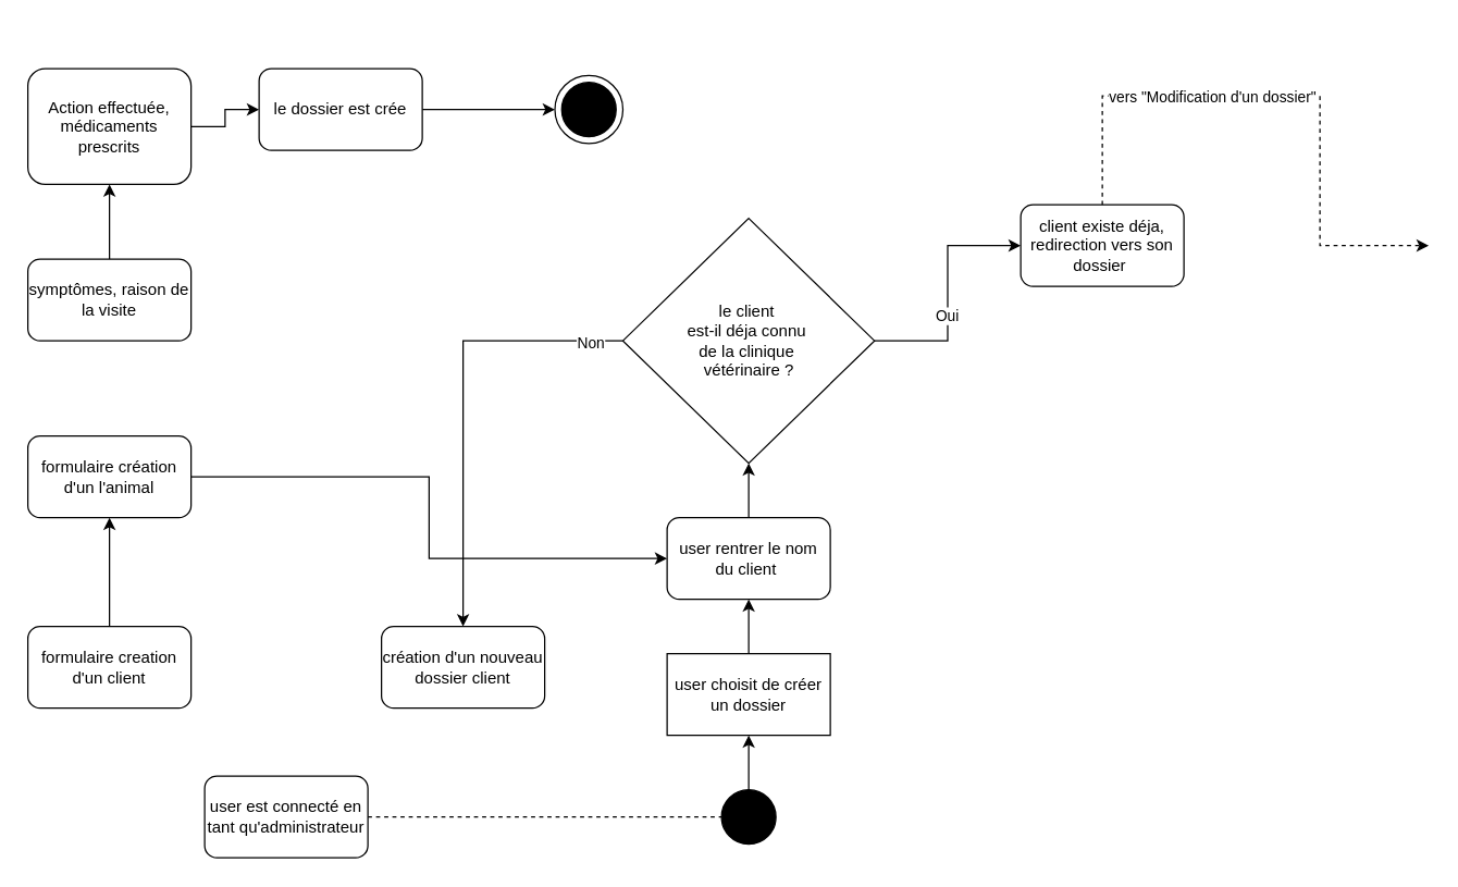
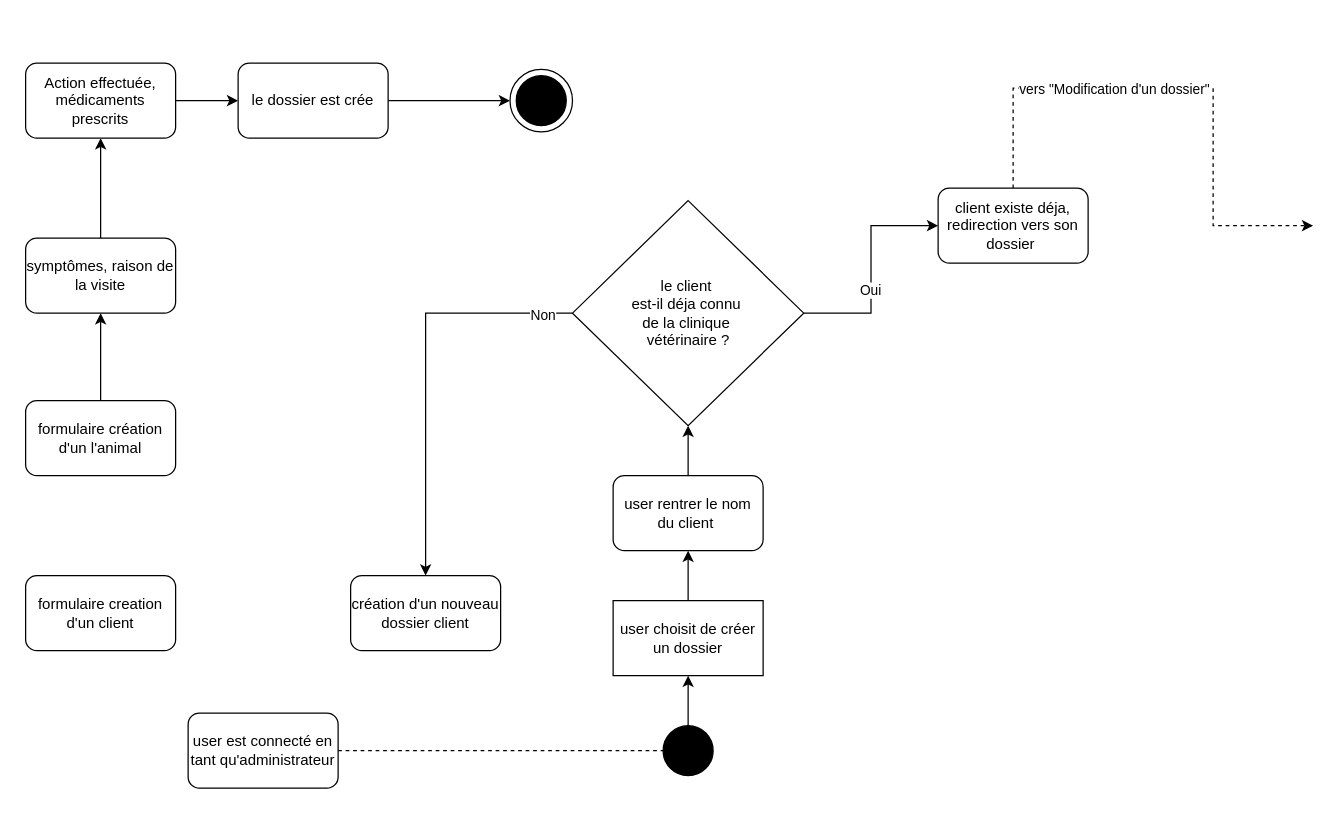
  <mxCell id="0" />
  <mxCell id="1" parent="0" />
  <mxCell id="2" style="edgeStyle=orthogonalEdgeStyle;rounded=0;orthogonalLoop=1;jettySize=auto;html=1;dashed=1;endArrow=none;endFill=0;" parent="1" source="3" edge="1"><mxGeometry relative="1" as="geometry"><mxPoint x="530" y="600" as="targetPoint" /></mxGeometry></mxCell>
  <mxCell id="3" value="user est connecté en tant qu'administrateur" style="rounded=1;whiteSpace=wrap;html=1;" parent="1" vertex="1"><mxGeometry x="150" y="570" width="120" height="60" as="geometry" /></mxCell>
  <mxCell id="4" style="edgeStyle=orthogonalEdgeStyle;rounded=0;orthogonalLoop=1;jettySize=auto;html=1;endArrow=classic;endFill=1;" parent="1" source="5" target="7" edge="1"><mxGeometry relative="1" as="geometry"><mxPoint x="550" y="450" as="targetPoint" /></mxGeometry></mxCell>
  <mxCell id="5" value="" style="ellipse;html=1;verticalLabelPosition=bottom;labelBackgroundColor=#ffffff;verticalAlign=top;fillColor=#000000" parent="1" vertex="1"><mxGeometry x="530" y="580" width="40" height="40" as="geometry" /></mxCell>
  <mxCell id="6" style="edgeStyle=orthogonalEdgeStyle;rounded=0;orthogonalLoop=1;jettySize=auto;html=1;endArrow=classic;endFill=1;entryX=0.5;entryY=1;entryDx=0;entryDy=0;" parent="1" source="7" target="9" edge="1"><mxGeometry relative="1" as="geometry"><mxPoint x="550" y="370" as="targetPoint" /></mxGeometry></mxCell>
  <mxCell id="7" value="user choisit de créer un dossier" style="whiteSpace=wrap;html=1;rounded=0;" parent="1" vertex="1"><mxGeometry x="490" y="480" width="120" height="60" as="geometry" /></mxCell>
  <mxCell id="8" style="edgeStyle=orthogonalEdgeStyle;rounded=0;orthogonalLoop=1;jettySize=auto;html=1;endArrow=classic;endFill=1;" parent="1" source="9" target="14" edge="1"><mxGeometry relative="1" as="geometry"><mxPoint x="579" y="280" as="targetPoint" /></mxGeometry></mxCell>
  <mxCell id="9" value="user rentrer le nom du client&amp;nbsp;" style="rounded=1;whiteSpace=wrap;html=1;" parent="1" vertex="1"><mxGeometry x="490" y="380" width="120" height="60" as="geometry" /></mxCell>
  <mxCell id="10" style="edgeStyle=orthogonalEdgeStyle;rounded=0;orthogonalLoop=1;jettySize=auto;html=1;endArrow=classic;endFill=1;" parent="1" source="14" target="17" edge="1"><mxGeometry relative="1" as="geometry"><mxPoint x="800" y="250" as="targetPoint" /></mxGeometry></mxCell>
  <mxCell id="11" value="Oui" style="edgeLabel;html=1;align=center;verticalAlign=middle;resizable=0;points=[];" parent="10" vertex="1" connectable="0"><mxGeometry x="-0.193" y="1" relative="1" as="geometry"><mxPoint as="offset" /></mxGeometry></mxCell>
  <mxCell id="12" style="edgeStyle=orthogonalEdgeStyle;rounded=0;orthogonalLoop=1;jettySize=auto;html=1;endArrow=classic;endFill=1;" parent="1" source="14" target="18" edge="1"><mxGeometry relative="1" as="geometry"><mxPoint x="310" y="250" as="targetPoint" /></mxGeometry></mxCell>
  <mxCell id="13" value="Non" style="edgeLabel;html=1;align=center;verticalAlign=middle;resizable=0;points=[];" parent="12" vertex="1" connectable="0"><mxGeometry x="-0.275" y="-1" relative="1" as="geometry"><mxPoint x="94" as="offset" /></mxGeometry></mxCell>
  <mxCell id="14" value="le client&amp;nbsp;&lt;br&gt;est-il déja connu&amp;nbsp;&lt;br&gt;de la clinique&amp;nbsp;&lt;br&gt;vétérinaire ?" style="rhombus;whiteSpace=wrap;html=1;" parent="1" vertex="1"><mxGeometry x="457.5" y="160" width="185" height="180" as="geometry" /></mxCell>
  <mxCell id="15" style="edgeStyle=orthogonalEdgeStyle;rounded=0;orthogonalLoop=1;jettySize=auto;html=1;endArrow=classic;endFill=1;dashed=1;" parent="1" source="17" edge="1"><mxGeometry relative="1" as="geometry"><mxPoint x="1050" y="180" as="targetPoint" /><Array as="points"><mxPoint x="960" y="70" /><mxPoint x="970" y="70" /><mxPoint x="970" y="20" /></Array></mxGeometry></mxCell>
  <mxCell id="16" value="vers &quot;Modification d'un dossier&quot;" style="edgeLabel;html=1;align=center;verticalAlign=middle;resizable=0;points=[];" parent="15" vertex="1" connectable="0"><mxGeometry x="0.162" relative="1" as="geometry"><mxPoint x="-80" y="-10" as="offset" /></mxGeometry></mxCell>
  <mxCell id="17" value="client existe déja, redirection vers son dossier&amp;nbsp;" style="rounded=1;whiteSpace=wrap;html=1;" parent="1" vertex="1"><mxGeometry x="750" y="150" width="120" height="60" as="geometry" /></mxCell>
  <mxCell id="18" value="création d'un nouveau dossier client" style="rounded=1;whiteSpace=wrap;html=1;" parent="1" vertex="1"><mxGeometry x="280" y="460" width="120" height="60" as="geometry" /></mxCell>
- <mxCell id="19" style="edgeStyle=orthogonalEdgeStyle;rounded=0;orthogonalLoop=1;jettySize=auto;html=1;endArrow=classic;endFill=1;" parent="1" source="20" target="22" edge="1"><mxGeometry relative="1" as="geometry"><mxPoint x="360" y="100" as="targetPoint" /></mxGeometry></mxCell>
  <mxCell id="20" value="formulaire creation d'un client" style="rounded=1;whiteSpace=wrap;html=1;" parent="1" vertex="1"><mxGeometry x="20" y="460" width="120" height="60" as="geometry" /></mxCell>
- <mxCell id="21" style="edgeStyle=orthogonalEdgeStyle;rounded=0;orthogonalLoop=1;jettySize=auto;html=1;endArrow=classic;endFill=1;" parent="1" source="22" target="9" edge="1"><mxGeometry relative="1" as="geometry"><mxPoint x="90" y="20" as="targetPoint" /></mxGeometry></mxCell>
+ <mxCell id="21" style="edgeStyle=orthogonalEdgeStyle;rounded=0;orthogonalLoop=1;jettySize=auto;html=1;endArrow=classic;endFill=1;" parent="1" source="22" target="24" edge="1"><mxGeometry relative="1" as="geometry"><mxPoint x="90" y="20" as="targetPoint" /></mxGeometry></mxCell>
  <mxCell id="22" value="formulaire création d'un l'animal" style="rounded=1;whiteSpace=wrap;html=1;" parent="1" vertex="1"><mxGeometry x="20" y="320" width="120" height="60" as="geometry" /></mxCell>
  <mxCell id="23" style="edgeStyle=orthogonalEdgeStyle;rounded=0;orthogonalLoop=1;jettySize=auto;html=1;endArrow=classic;endFill=1;entryX=0.5;entryY=1;entryDx=0;entryDy=0;" parent="1" source="24" target="26" edge="1"><mxGeometry relative="1" as="geometry"><mxPoint x="90" y="-80" as="targetPoint" /></mxGeometry></mxCell>
  <mxCell id="24" value="symptômes, raison de la visite" style="rounded=1;whiteSpace=wrap;html=1;" parent="1" vertex="1"><mxGeometry x="20" y="190" width="120" height="60" as="geometry" /></mxCell>
  <mxCell id="25" style="edgeStyle=orthogonalEdgeStyle;rounded=0;orthogonalLoop=1;jettySize=auto;html=1;endArrow=classic;endFill=1;entryX=0;entryY=0.5;entryDx=0;entryDy=0;" parent="1" source="26" edge="1" target="29"><mxGeometry relative="1" as="geometry"><mxPoint x="14.17" y="-10" as="targetPoint" /></mxGeometry></mxCell>
- <mxCell id="26" value="Action effectuée, médicaments prescrits" style="rounded=1;whiteSpace=wrap;html=1;" parent="1" vertex="1"><mxGeometry x="20" y="50" width="120" height="85" as="geometry" /></mxCell>
+ <mxCell id="26" value="Action effectuée, médicaments prescrits" style="rounded=1;whiteSpace=wrap;html=1;" parent="1" vertex="1"><mxGeometry x="20" y="50" width="120" height="60" as="geometry" /></mxCell>
  <mxCell id="27" style="edgeStyle=orthogonalEdgeStyle;rounded=0;orthogonalLoop=1;jettySize=auto;html=1;endArrow=none;endFill=0;startArrow=classic;startFill=1;" parent="1" source="28" target="29" edge="1"><mxGeometry relative="1" as="geometry"><mxPoint x="650" y="20" as="targetPoint" /></mxGeometry></mxCell>
  <mxCell id="28" value="" style="shape=mxgraph.sysml.actFinal;html=1;verticalLabelPosition=bottom;labelBackgroundColor=#ffffff;verticalAlign=top;" parent="1" vertex="1"><mxGeometry x="407.5" y="55" width="50" height="50" as="geometry" /></mxCell>
  <mxCell id="29" value="le dossier est crée" style="rounded=1;whiteSpace=wrap;html=1;" parent="1" vertex="1"><mxGeometry x="190" y="50" width="120" height="60" as="geometry" /></mxCell>
